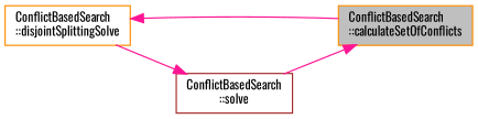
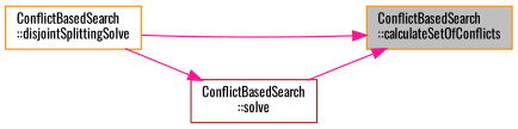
  digraph {
    fontname=Oswald
    rankdir=RL
    node [color=darkorange fillcolor=white fontname=Oswald fontsize=10 shape=record style=filled]
    edge [color=deeppink dir=back fontname=Oswald fontsize=10 labelfontname=Helvetica labelfontsize=10 style=solid]
    n1 [fillcolor=grey75 fontcolor=black height=0.2 label="ConflictBasedSearch\l::calculateSetOfConflicts" width=0.4]
    n2 [height=0.2 label="ConflictBasedSearch\l::disjointSplittingSolve" width=0.4]
    n3 [color=brown height=0.2 label="ConflictBasedSearch\l::solve" width=0.4]
-   n2 -> n1
+   n1 -> n2
    n1 -> n3
    n3 -> n2
  }
